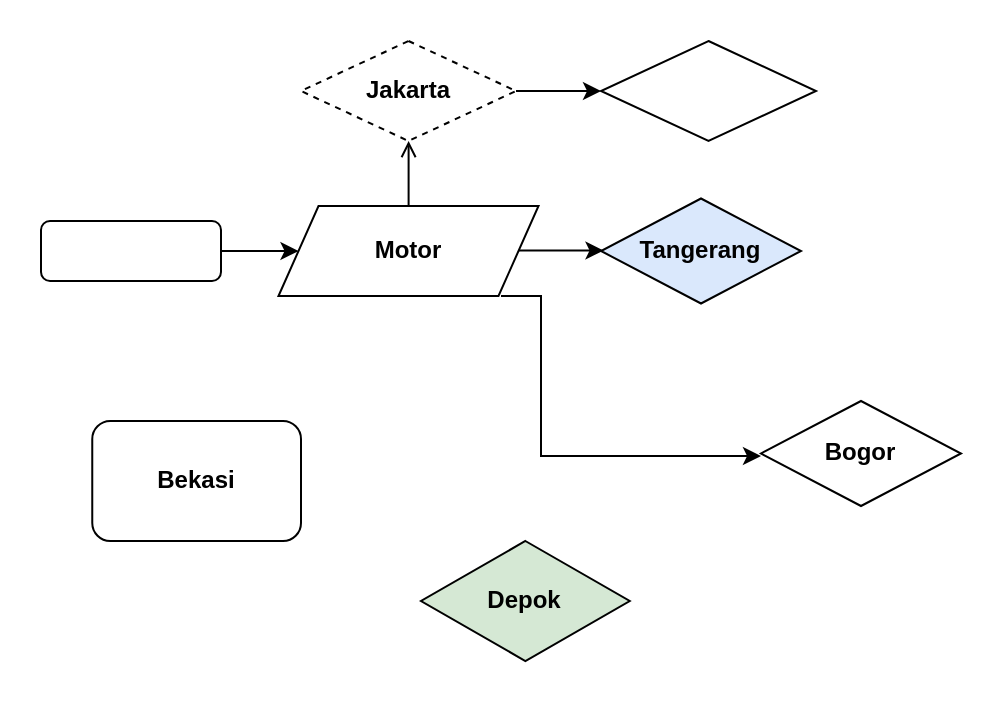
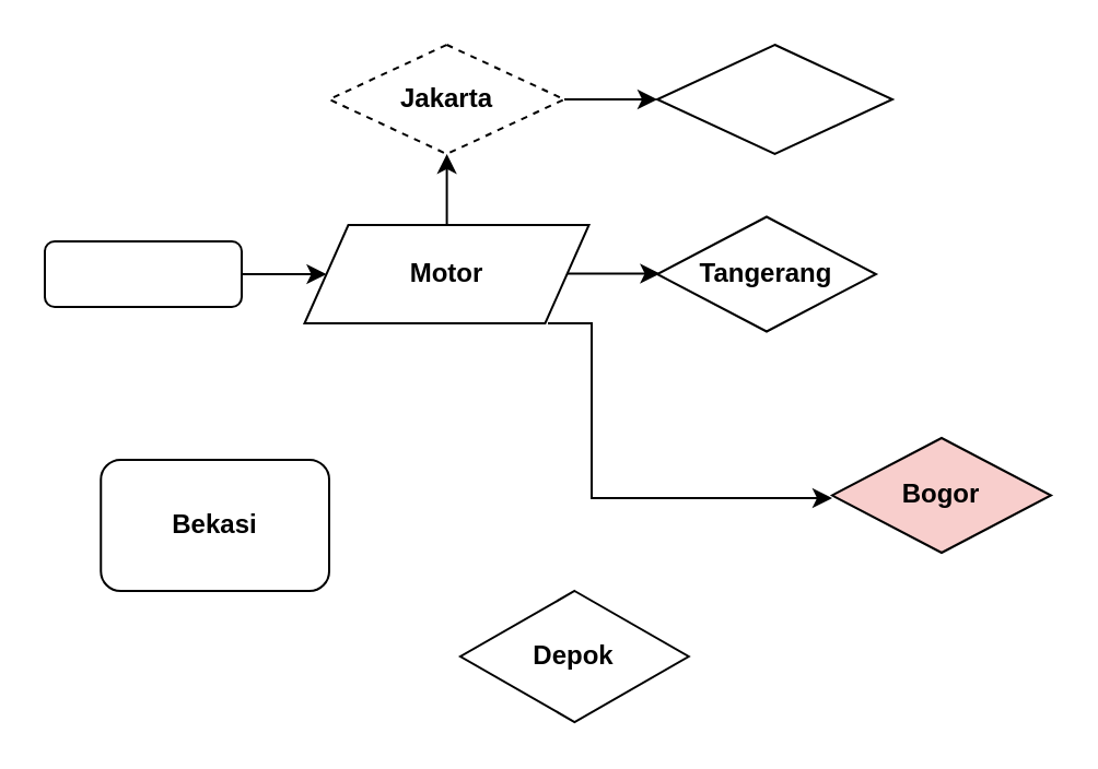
  <mxCell id="0" />
  <mxCell id="1" parent="0" />
  <mxCell id="2" value="" style="edgeStyle=orthogonalEdgeStyle;rounded=0;orthogonalLoop=1;jettySize=auto;html=1;" edge="1" parent="1" source="3" target="6"><mxGeometry relative="1" as="geometry" /></mxCell>
  <mxCell id="3" value="" style="rounded=1;whiteSpace=wrap;html=1;" vertex="1" parent="1"><mxGeometry x="20" y="110" width="90" height="30" as="geometry" /></mxCell>
  <mxCell id="4" value="" style="edgeStyle=orthogonalEdgeStyle;rounded=0;orthogonalLoop=1;jettySize=auto;html=1;" edge="1" parent="1"><mxGeometry relative="1" as="geometry"><mxPoint x="240" y="124.75" as="sourcePoint" /><mxPoint x="301.25" y="124.75" as="targetPoint" /></mxGeometry></mxCell>
- <mxCell id="5" value="" style="edgeStyle=orthogonalEdgeStyle;rounded=0;orthogonalLoop=1;jettySize=auto;html=1;endArrow=open;" edge="1" parent="1" source="6" target="10"><mxGeometry relative="1" as="geometry" /></mxCell>
+ <mxCell id="5" value="" style="edgeStyle=orthogonalEdgeStyle;rounded=0;orthogonalLoop=1;jettySize=auto;html=1;" edge="1" parent="1" source="6" target="10"><mxGeometry relative="1" as="geometry" /></mxCell>
  <mxCell id="6" value="&lt;b&gt;Motor&lt;/b&gt;" style="shape=parallelogram;perimeter=parallelogramPerimeter;whiteSpace=wrap;html=1;fixedSize=1;" vertex="1" parent="1"><mxGeometry x="138.75" y="102.5" width="130" height="45" as="geometry" /></mxCell>
  <mxCell id="7" value="" style="edgeStyle=orthogonalEdgeStyle;rounded=0;orthogonalLoop=1;jettySize=auto;html=1;" edge="1" parent="1"><mxGeometry relative="1" as="geometry"><mxPoint x="250" y="147.5" as="sourcePoint" /><mxPoint x="380" y="227.5" as="targetPoint" /><Array as="points"><mxPoint x="270" y="147.5" /><mxPoint x="270" y="227.5" /></Array></mxGeometry></mxCell>
- <mxCell id="8" value="&lt;b&gt;Tangerang&lt;/b&gt;" style="rhombus;whiteSpace=wrap;html=1;fillColor=#dae8fc;" vertex="1" parent="1"><mxGeometry x="300" y="98.75" width="100" height="52.5" as="geometry" /></mxCell>
+ <mxCell id="8" value="&lt;b&gt;Tangerang&lt;/b&gt;" style="rhombus;whiteSpace=wrap;html=1;" vertex="1" parent="1"><mxGeometry x="300" y="98.75" width="100" height="52.5" as="geometry" /></mxCell>
  <mxCell id="9" value="" style="edgeStyle=orthogonalEdgeStyle;rounded=0;orthogonalLoop=1;jettySize=auto;html=1;" edge="1" parent="1" source="10" target="12"><mxGeometry relative="1" as="geometry" /></mxCell>
  <mxCell id="10" value="&lt;b&gt;Jakarta&lt;/b&gt;" style="rhombus;whiteSpace=wrap;html=1;dashed=1;" vertex="1" parent="1"><mxGeometry x="150" y="20" width="107.5" height="50" as="geometry" /></mxCell>
  <mxCell id="11" value="&lt;b&gt;Bekasi&lt;/b&gt;" style="whiteSpace=wrap;html=1;rounded=1;" vertex="1" parent="1"><mxGeometry x="45.63" y="210" width="104.37" height="60" as="geometry" /></mxCell>
  <mxCell id="12" value="" style="rhombus;whiteSpace=wrap;html=1;" vertex="1" parent="1"><mxGeometry x="300" y="20" width="107.5" height="50" as="geometry" /></mxCell>
- <mxCell id="13" value="&lt;b&gt;Bogor&lt;/b&gt;" style="rhombus;whiteSpace=wrap;html=1;" vertex="1" parent="1"><mxGeometry x="380" y="200" width="100" height="52.5" as="geometry" /></mxCell>
+ <mxCell id="13" value="&lt;b&gt;Bogor&lt;/b&gt;" style="rhombus;whiteSpace=wrap;html=1;fillColor=#f8cecc;" vertex="1" parent="1"><mxGeometry x="380" y="200" width="100" height="52.5" as="geometry" /></mxCell>
  <mxCell id="14" style="edgeStyle=orthogonalEdgeStyle;rounded=0;orthogonalLoop=1;jettySize=auto;html=1;" edge="1" parent="1"><mxGeometry relative="1" as="geometry"><mxPoint x="261.935" y="279.98" as="targetPoint" /><mxPoint x="261.936" y="279.981" as="sourcePoint" /></mxGeometry></mxCell>
- <mxCell id="15" value="&lt;b&gt;Depok&lt;/b&gt;" style="rhombus;whiteSpace=wrap;html=1;fillColor=#d5e8d4;" vertex="1" parent="1"><mxGeometry x="210" y="270" width="104.37" height="60" as="geometry" /></mxCell>
+ <mxCell id="15" value="&lt;b&gt;Depok&lt;/b&gt;" style="rhombus;whiteSpace=wrap;html=1;" vertex="1" parent="1"><mxGeometry x="210" y="270" width="104.37" height="60" as="geometry" /></mxCell>
